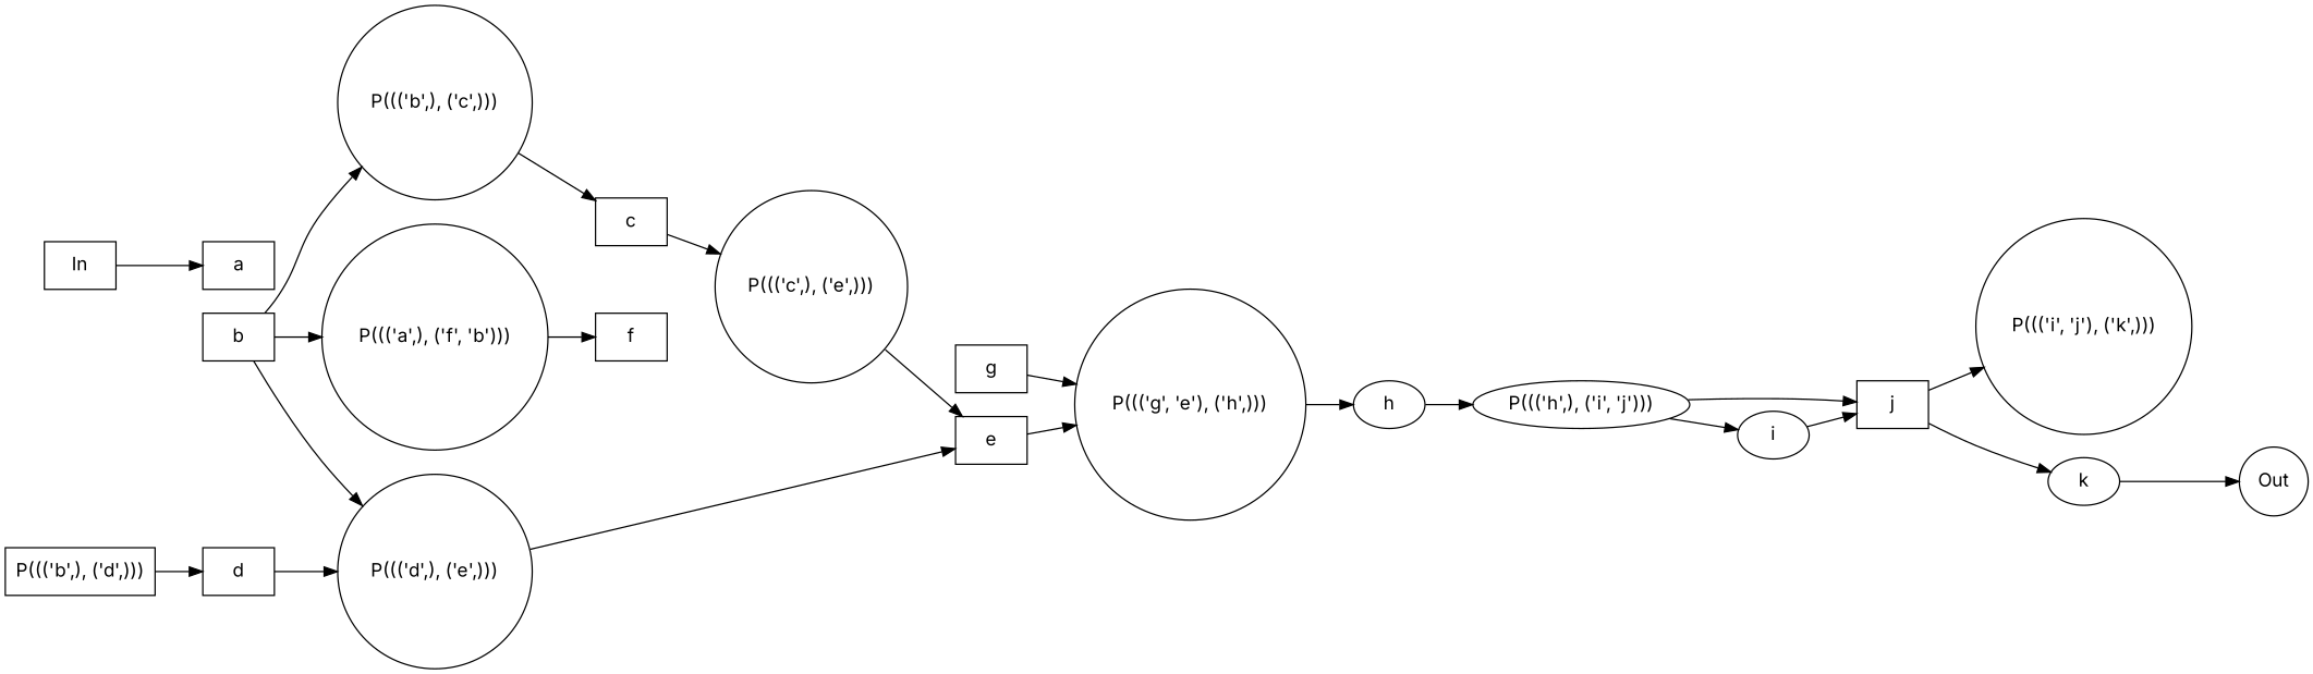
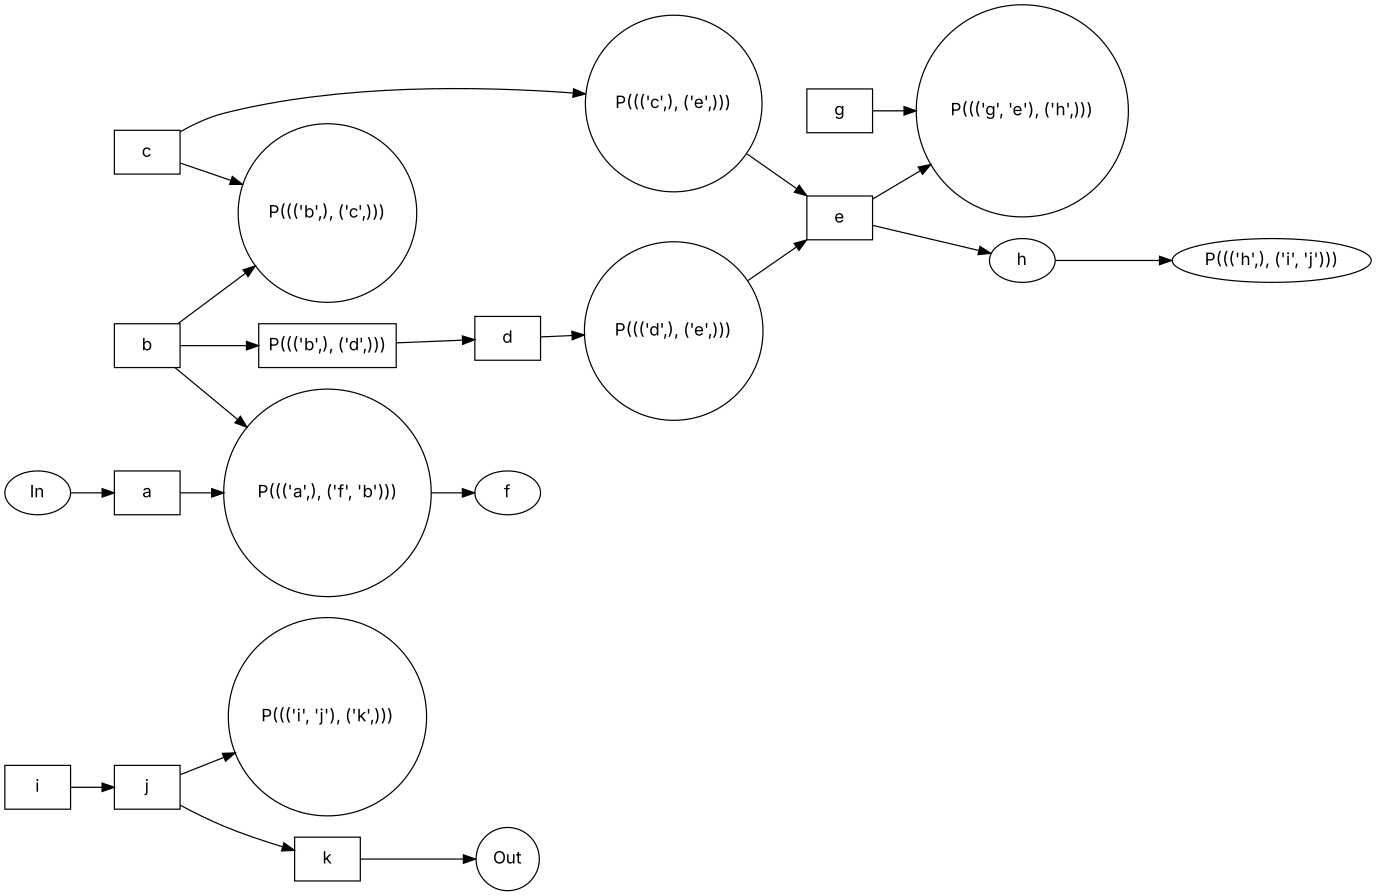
  digraph {
    fontname=Inter
    rankdir=LR
    node [fontname=Inter shape=box]
    edge [fontname=Inter]
    "P((('i', 'j'), ('k',)))" [shape=circle]
    j
-   k [shape=ellipse]
+   k
    "P((('g', 'e'), ('h',)))" [shape=circle]
    g
    h [shape=ellipse]
    "P((('h',), ('i', 'j')))" [shape=ellipse]
    e
-   i [shape=ellipse]
+   i
    Out [shape=circle]
    "P((('c',), ('e',)))" [shape=circle]
    c
    b
    "P((('b',), ('d',)))"
    "P((('b',), ('c',)))" [shape=circle]
    "P((('a',), ('f', 'b')))" [shape=circle]
    d
    "P((('d',), ('e',)))" [shape=circle]
    a
-   f
-   In
+   f [shape=ellipse]
+   In [shape=""]
    j -> "P((('i', 'j'), ('k',)))"
    j -> k
    k -> Out
-   "P((('g', 'e'), ('h',)))" -> h
+   e -> h
    g -> "P((('g', 'e'), ('h',)))"
    h -> "P((('h',), ('i', 'j')))"
-   "P((('h',), ('i', 'j')))" -> j
-   "P((('h',), ('i', 'j')))" -> i
    e -> "P((('g', 'e'), ('h',)))"
    i -> j
    "P((('c',), ('e',)))" -> e
    c -> "P((('c',), ('e',)))"
-   b -> "P((('d',), ('e',)))"
+   b -> "P((('b',), ('d',)))"
    b -> "P((('b',), ('c',)))"
    b -> "P((('a',), ('f', 'b')))"
    "P((('b',), ('d',)))" -> d
-   "P((('b',), ('c',)))" -> c
+   c -> "P((('b',), ('c',)))"
    "P((('a',), ('f', 'b')))" -> f
    d -> "P((('d',), ('e',)))"
    "P((('d',), ('e',)))" -> e
+   a -> "P((('a',), ('f', 'b')))"
    In -> a
  }
